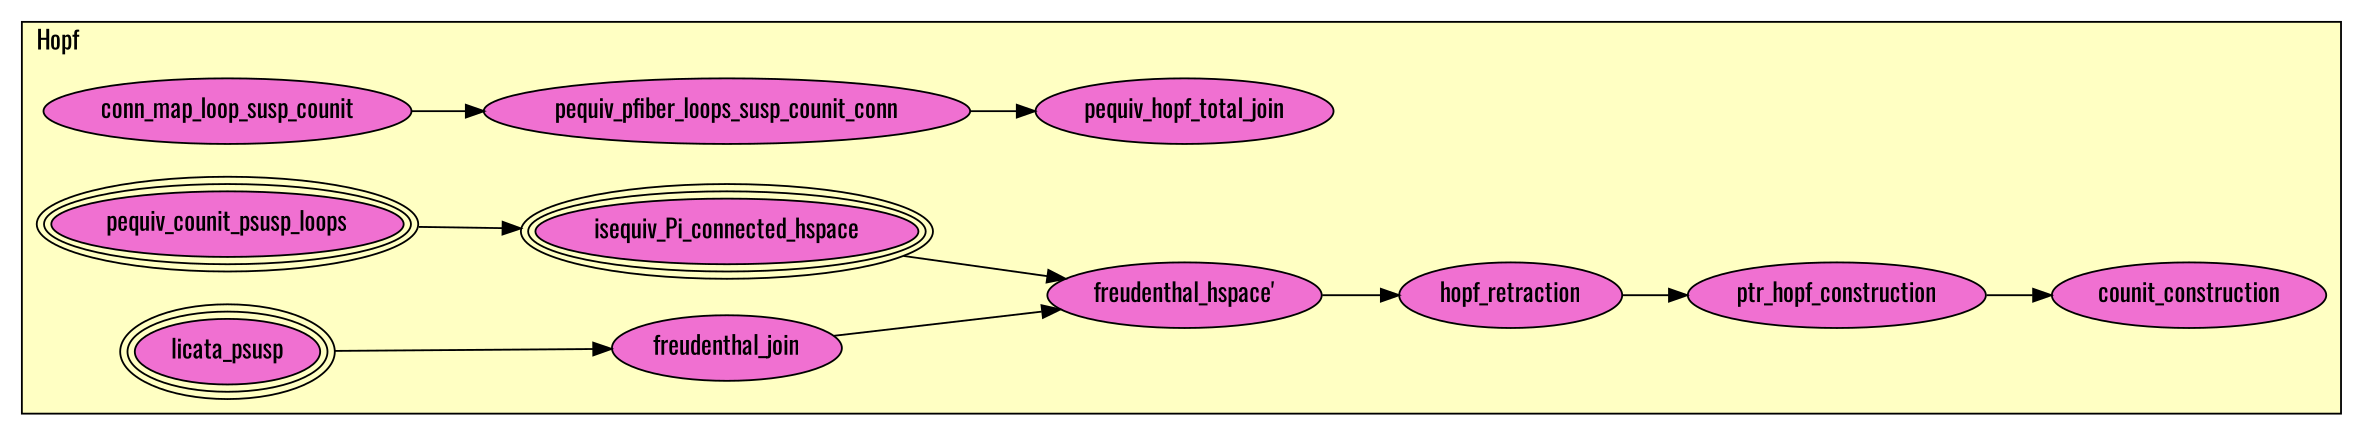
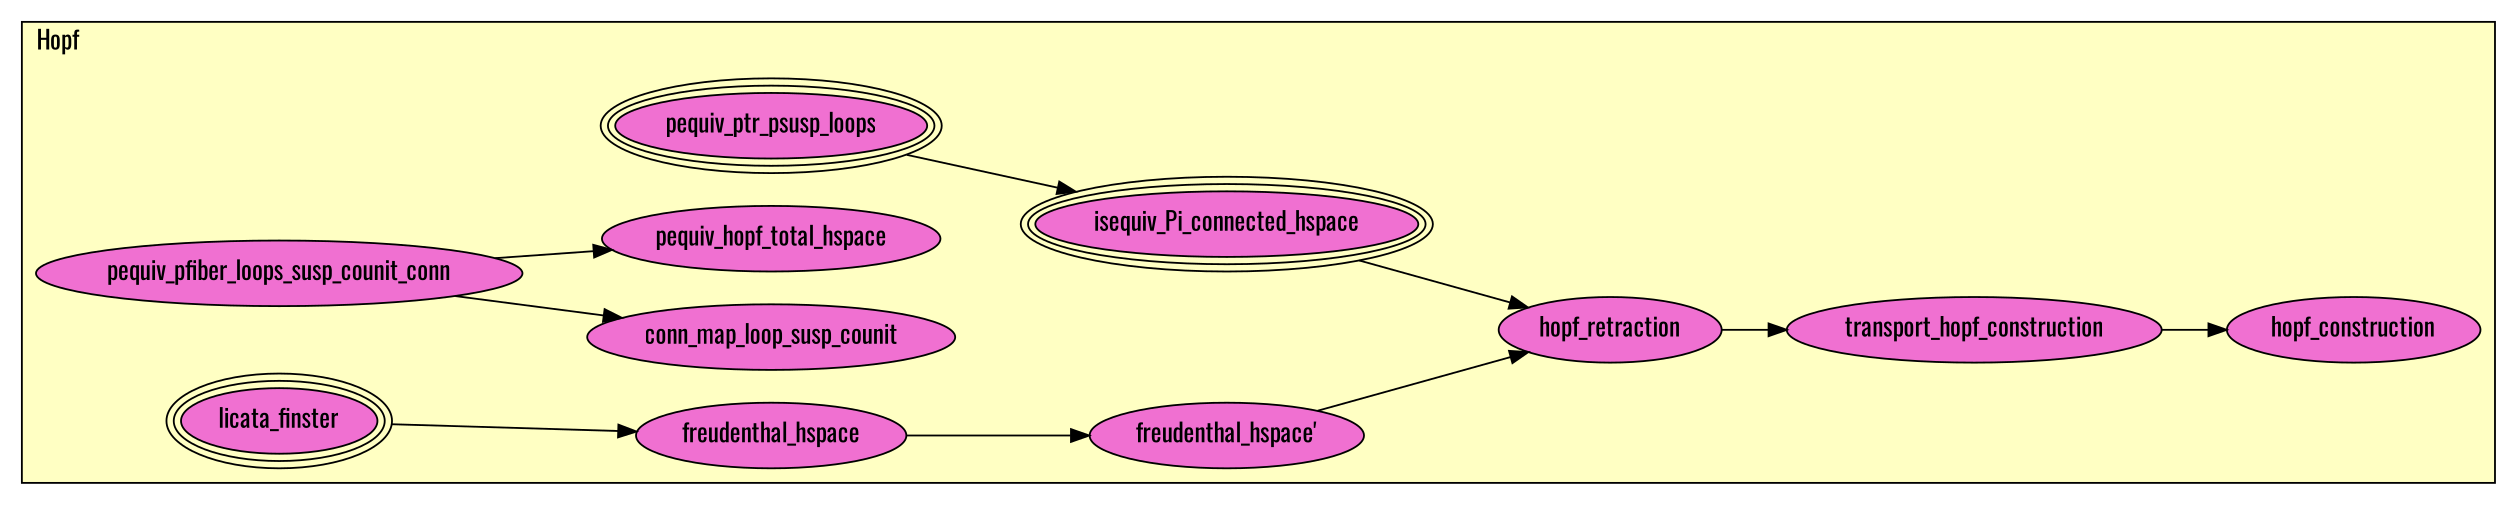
  digraph {
    fontname=Oswald
    rankdir=LR
    node [fillcolor="#F070D1" fontname=Oswald style=filled]
    edge [fontname=Oswald]
-   n1 [label=pequiv_counit_psusp_loops peripheries=3]
+   n1 [label=pequiv_ptr_psusp_loops peripheries=3]
    n2 [label=conn_map_loop_susp_counit]
    n3 [label=pequiv_pfiber_loops_susp_counit_conn]
-   n4 [label=licata_psusp peripheries=3]
-   n5 [label=freudenthal_join]
+   n4 [label=licata_finster peripheries=3]
+   n5 [label=freudenthal_hspace]
    n6 [label="freudenthal_hspace'"]
    n7 [label=isequiv_Pi_connected_hspace peripheries=3]
    n8 [label=hopf_retraction]
-   n9 [label=ptr_hopf_construction]
-   n10 [label=pequiv_hopf_total_join]
-   n11 [label=counit_construction]
+   n9 [label=transport_hopf_construction]
+   n10 [label=pequiv_hopf_total_hspace]
+   n11 [label=hopf_construction]
    subgraph cluster_1 {
      fillcolor="#FFFFC3"
      label=Hopf
      labeljust=l
      style=filled
      n1
      n2
      n3
      n4
      n5
      n6
      n7
      n8
      n9
      n10
      n11
    }
    n1 -> n7
-   n2 -> n3
+   n3 -> n2
    n3 -> n10
    n4 -> n5
    n5 -> n6
    n6 -> n8
-   n7 -> n6
+   n7 -> n8
    n8 -> n9
    n9 -> n11
  }
